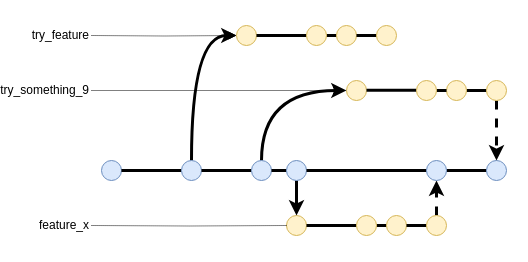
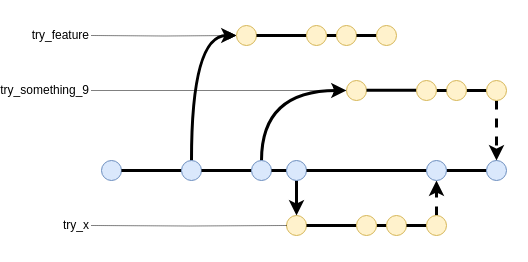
  <mxCell id="0" />
  <mxCell id="1" parent="0" />
  <mxCell id="2" value="" style="endArrow=none;html=1;rounded=0;strokeWidth=3;" edge="1" parent="1" target="3"><mxGeometry width="50" height="50" relative="1" as="geometry"><mxPoint x="120" y="170" as="sourcePoint" /><mxPoint x="640" y="170" as="targetPoint" /></mxGeometry></mxCell>
  <mxCell id="3" value="" style="ellipse;whiteSpace=wrap;html=1;aspect=fixed;fillColor=#dae8fc;strokeColor=#6c8ebf;" vertex="1" parent="1"><mxGeometry x="90" y="160" width="20" height="20" as="geometry" /></mxCell>
  <mxCell id="4" value="" style="endArrow=none;html=1;rounded=0;strokeWidth=3;" edge="1" parent="1" source="3" target="6"><mxGeometry width="50" height="50" relative="1" as="geometry"><mxPoint x="110" y="170" as="sourcePoint" /><mxPoint x="640" y="170" as="targetPoint" /></mxGeometry></mxCell>
  <mxCell id="5" style="edgeStyle=orthogonalEdgeStyle;rounded=0;orthogonalLoop=1;jettySize=auto;html=1;exitX=0.5;exitY=0;exitDx=0;exitDy=0;entryX=0;entryY=0.5;entryDx=0;entryDy=0;curved=1;strokeWidth=3;" edge="1" parent="1" source="6" target="9"><mxGeometry relative="1" as="geometry" /></mxCell>
  <mxCell id="6" value="" style="ellipse;whiteSpace=wrap;html=1;aspect=fixed;fillColor=#dae8fc;strokeColor=#6c8ebf;" vertex="1" parent="1"><mxGeometry x="170" y="160" width="20" height="20" as="geometry" /></mxCell>
  <mxCell id="7" value="" style="endArrow=none;html=1;rounded=0;strokeWidth=3;" edge="1" parent="1" source="45" target="8"><mxGeometry width="50" height="50" relative="1" as="geometry"><mxPoint x="220" y="170" as="sourcePoint" /><mxPoint x="640" y="170" as="targetPoint" /></mxGeometry></mxCell>
  <mxCell id="8" value="" style="ellipse;whiteSpace=wrap;html=1;aspect=fixed;fillColor=#dae8fc;strokeColor=#6c8ebf;" vertex="1" parent="1"><mxGeometry x="475" y="160" width="20" height="20" as="geometry" /></mxCell>
  <mxCell id="9" value="" style="ellipse;whiteSpace=wrap;html=1;aspect=fixed;fillColor=#fff2cc;strokeColor=#d6b656;" vertex="1" parent="1"><mxGeometry x="225" y="25" width="20" height="20" as="geometry" /></mxCell>
  <mxCell id="10" style="edgeStyle=orthogonalEdgeStyle;rounded=0;orthogonalLoop=1;jettySize=auto;html=1;exitX=1;exitY=0.5;exitDx=0;exitDy=0;entryX=0;entryY=0.5;entryDx=0;entryDy=0;dashed=1;dashPattern=1 1;" edge="1" parent="1" target="9"><mxGeometry relative="1" as="geometry"><mxPoint x="80" y="35" as="sourcePoint" /></mxGeometry></mxCell>
  <mxCell id="11" value="try_feature" style="text;html=1;align=right;verticalAlign=middle;whiteSpace=wrap;rounded=0;" vertex="1" parent="1"><mxGeometry x="20" y="20" width="60" height="30" as="geometry" /></mxCell>
  <mxCell id="12" value="" style="endArrow=none;html=1;rounded=0;strokeWidth=3;" edge="1" parent="1" source="15" target="13"><mxGeometry width="50" height="50" relative="1" as="geometry"><mxPoint x="245" y="35" as="sourcePoint" /><mxPoint x="715" y="35" as="targetPoint" /></mxGeometry></mxCell>
  <mxCell id="13" value="" style="ellipse;whiteSpace=wrap;html=1;aspect=fixed;fillColor=#fff2cc;strokeColor=#d6b656;" vertex="1" parent="1"><mxGeometry x="325" y="25" width="20" height="20" as="geometry" /></mxCell>
  <mxCell id="14" value="" style="endArrow=none;html=1;rounded=0;strokeWidth=3;" edge="1" parent="1" source="9" target="15"><mxGeometry width="50" height="50" relative="1" as="geometry"><mxPoint x="245" y="35" as="sourcePoint" /><mxPoint x="325" y="35" as="targetPoint" /></mxGeometry></mxCell>
  <mxCell id="15" value="" style="ellipse;whiteSpace=wrap;html=1;aspect=fixed;fillColor=#fff2cc;strokeColor=#d6b656;" vertex="1" parent="1"><mxGeometry x="295" y="25" width="20" height="20" as="geometry" /></mxCell>
  <mxCell id="16" value="" style="endArrow=none;html=1;rounded=0;strokeWidth=3;" edge="1" parent="1" source="13" target="17"><mxGeometry width="50" height="50" relative="1" as="geometry"><mxPoint x="345" y="35" as="sourcePoint" /><mxPoint x="715" y="35" as="targetPoint" /></mxGeometry></mxCell>
  <mxCell id="17" value="" style="ellipse;whiteSpace=wrap;html=1;aspect=fixed;fillColor=#fff2cc;strokeColor=#d6b656;" vertex="1" parent="1"><mxGeometry x="365" y="25" width="20" height="20" as="geometry" /></mxCell>
  <mxCell id="18" value="" style="ellipse;whiteSpace=wrap;html=1;aspect=fixed;fillColor=#fff2cc;strokeColor=#d6b656;" vertex="1" parent="1"><mxGeometry x="335" y="80" width="20" height="20" as="geometry" /></mxCell>
  <mxCell id="19" style="edgeStyle=orthogonalEdgeStyle;rounded=0;orthogonalLoop=1;jettySize=auto;html=1;exitX=1;exitY=0.5;exitDx=0;exitDy=0;dashed=1;dashPattern=1 1;" edge="1" parent="1" source="20"><mxGeometry relative="1" as="geometry"><mxPoint x="330" y="90" as="targetPoint" /></mxGeometry></mxCell>
  <mxCell id="20" value="try_something_9" style="text;html=1;align=right;verticalAlign=middle;whiteSpace=wrap;rounded=0;" vertex="1" parent="1"><mxGeometry x="20" y="75" width="60" height="30" as="geometry" /></mxCell>
  <mxCell id="21" style="edgeStyle=orthogonalEdgeStyle;rounded=0;orthogonalLoop=1;jettySize=auto;html=1;exitX=1;exitY=0.5;exitDx=0;exitDy=0;entryX=0;entryY=0.5;entryDx=0;entryDy=0;endArrow=none;endFill=0;strokeWidth=3;" edge="1" parent="1" source="22" target="27"><mxGeometry relative="1" as="geometry" /></mxCell>
  <mxCell id="22" value="" style="ellipse;whiteSpace=wrap;html=1;aspect=fixed;fillColor=#fff2cc;strokeColor=#d6b656;" vertex="1" parent="1"><mxGeometry x="435" y="80" width="20" height="20" as="geometry" /></mxCell>
  <mxCell id="23" value="" style="endArrow=none;html=1;rounded=0;strokeWidth=3;" edge="1" parent="1"><mxGeometry width="50" height="50" relative="1" as="geometry"><mxPoint x="355" y="89.66" as="sourcePoint" /><mxPoint x="405" y="89.66" as="targetPoint" /></mxGeometry></mxCell>
  <mxCell id="24" style="edgeStyle=orthogonalEdgeStyle;rounded=0;orthogonalLoop=1;jettySize=auto;html=1;exitX=1;exitY=0.5;exitDx=0;exitDy=0;entryX=0;entryY=0.5;entryDx=0;entryDy=0;endArrow=none;endFill=0;strokeWidth=3;" edge="1" parent="1" source="25" target="22"><mxGeometry relative="1" as="geometry" /></mxCell>
  <mxCell id="25" value="" style="ellipse;whiteSpace=wrap;html=1;aspect=fixed;fillColor=#fff2cc;strokeColor=#d6b656;" vertex="1" parent="1"><mxGeometry x="405" y="80" width="20" height="20" as="geometry" /></mxCell>
  <mxCell id="26" style="edgeStyle=orthogonalEdgeStyle;rounded=0;orthogonalLoop=1;jettySize=auto;html=1;exitX=0.5;exitY=1;exitDx=0;exitDy=0;strokeWidth=3;dashed=1;" edge="1" parent="1" source="27" target="8"><mxGeometry relative="1" as="geometry" /></mxCell>
  <mxCell id="27" value="" style="ellipse;whiteSpace=wrap;html=1;aspect=fixed;fillColor=#fff2cc;strokeColor=#d6b656;" vertex="1" parent="1"><mxGeometry x="475" y="80" width="20" height="20" as="geometry" /></mxCell>
  <mxCell id="28" value="" style="endArrow=none;html=1;rounded=0;strokeWidth=3;" edge="1" parent="1" source="6" target="30"><mxGeometry width="50" height="50" relative="1" as="geometry"><mxPoint x="220" y="170" as="sourcePoint" /><mxPoint x="470" y="170" as="targetPoint" /></mxGeometry></mxCell>
  <mxCell id="29" style="edgeStyle=orthogonalEdgeStyle;rounded=0;orthogonalLoop=1;jettySize=auto;html=1;exitX=0.5;exitY=0;exitDx=0;exitDy=0;entryX=0;entryY=0.5;entryDx=0;entryDy=0;curved=1;strokeWidth=3;" edge="1" parent="1" source="30" target="18"><mxGeometry relative="1" as="geometry" /></mxCell>
  <mxCell id="30" value="" style="ellipse;whiteSpace=wrap;html=1;aspect=fixed;fillColor=#dae8fc;strokeColor=#6c8ebf;" vertex="1" parent="1"><mxGeometry x="240" y="160" width="20" height="20" as="geometry" /></mxCell>
  <mxCell id="31" value="" style="ellipse;whiteSpace=wrap;html=1;aspect=fixed;fillColor=#fff2cc;strokeColor=#d6b656;" vertex="1" parent="1"><mxGeometry x="275" y="215" width="20" height="20" as="geometry" /></mxCell>
  <mxCell id="32" style="edgeStyle=orthogonalEdgeStyle;rounded=0;orthogonalLoop=1;jettySize=auto;html=1;exitX=1;exitY=0.5;exitDx=0;exitDy=0;entryX=0;entryY=0.5;entryDx=0;entryDy=0;dashed=1;dashPattern=1 1;endArrow=none;endFill=0;" edge="1" parent="1" target="31"><mxGeometry relative="1" as="geometry"><mxPoint x="80" y="225" as="sourcePoint" /></mxGeometry></mxCell>
  <mxCell id="33" value="" style="endArrow=none;html=1;rounded=0;strokeWidth=3;" edge="1" parent="1" source="36" target="34"><mxGeometry width="50" height="50" relative="1" as="geometry"><mxPoint x="295" y="225" as="sourcePoint" /><mxPoint x="765" y="225" as="targetPoint" /></mxGeometry></mxCell>
  <mxCell id="34" value="" style="ellipse;whiteSpace=wrap;html=1;aspect=fixed;fillColor=#fff2cc;strokeColor=#d6b656;" vertex="1" parent="1"><mxGeometry x="375" y="215" width="20" height="20" as="geometry" /></mxCell>
  <mxCell id="35" value="" style="endArrow=none;html=1;rounded=0;strokeWidth=3;" edge="1" parent="1" source="31" target="36"><mxGeometry width="50" height="50" relative="1" as="geometry"><mxPoint x="295" y="225" as="sourcePoint" /><mxPoint x="375" y="225" as="targetPoint" /></mxGeometry></mxCell>
  <mxCell id="36" value="" style="ellipse;whiteSpace=wrap;html=1;aspect=fixed;fillColor=#fff2cc;strokeColor=#d6b656;" vertex="1" parent="1"><mxGeometry x="345" y="215" width="20" height="20" as="geometry" /></mxCell>
  <mxCell id="37" value="" style="endArrow=none;html=1;rounded=0;strokeWidth=3;" edge="1" parent="1" source="34" target="39"><mxGeometry width="50" height="50" relative="1" as="geometry"><mxPoint x="395" y="225" as="sourcePoint" /><mxPoint x="765" y="225" as="targetPoint" /></mxGeometry></mxCell>
  <mxCell id="38" style="edgeStyle=orthogonalEdgeStyle;rounded=0;orthogonalLoop=1;jettySize=auto;html=1;exitX=0.5;exitY=0;exitDx=0;exitDy=0;entryX=0.5;entryY=1;entryDx=0;entryDy=0;strokeWidth=3;dashed=1;" edge="1" parent="1" source="39" target="45"><mxGeometry relative="1" as="geometry" /></mxCell>
  <mxCell id="39" value="" style="ellipse;whiteSpace=wrap;html=1;aspect=fixed;fillColor=#fff2cc;strokeColor=#d6b656;" vertex="1" parent="1"><mxGeometry x="415" y="215" width="20" height="20" as="geometry" /></mxCell>
- <mxCell id="40" value="feature_x" style="text;html=1;align=right;verticalAlign=middle;whiteSpace=wrap;rounded=0;" vertex="1" parent="1"><mxGeometry x="20" y="210" width="60" height="30" as="geometry" /></mxCell>
+ <mxCell id="40" value="try_x" style="text;html=1;align=right;verticalAlign=middle;whiteSpace=wrap;rounded=0;" vertex="1" parent="1"><mxGeometry x="20" y="210" width="60" height="30" as="geometry" /></mxCell>
  <mxCell id="41" value="" style="endArrow=none;html=1;rounded=0;strokeWidth=3;" edge="1" parent="1" source="30" target="43"><mxGeometry width="50" height="50" relative="1" as="geometry"><mxPoint x="260" y="170" as="sourcePoint" /><mxPoint x="475" y="170" as="targetPoint" /></mxGeometry></mxCell>
  <mxCell id="42" style="edgeStyle=orthogonalEdgeStyle;rounded=0;orthogonalLoop=1;jettySize=auto;html=1;exitX=0.5;exitY=1;exitDx=0;exitDy=0;entryX=0.5;entryY=0;entryDx=0;entryDy=0;strokeWidth=3;" edge="1" parent="1" source="43" target="31"><mxGeometry relative="1" as="geometry" /></mxCell>
  <mxCell id="43" value="" style="ellipse;whiteSpace=wrap;html=1;aspect=fixed;fillColor=#dae8fc;strokeColor=#6c8ebf;" vertex="1" parent="1"><mxGeometry x="275" y="160" width="20" height="20" as="geometry" /></mxCell>
  <mxCell id="44" value="" style="endArrow=none;html=1;rounded=0;strokeWidth=3;" edge="1" parent="1" source="43" target="45"><mxGeometry width="50" height="50" relative="1" as="geometry"><mxPoint x="295" y="170" as="sourcePoint" /><mxPoint x="475" y="170" as="targetPoint" /></mxGeometry></mxCell>
  <mxCell id="45" value="" style="ellipse;whiteSpace=wrap;html=1;aspect=fixed;fillColor=#dae8fc;strokeColor=#6c8ebf;" vertex="1" parent="1"><mxGeometry x="415" y="160" width="20" height="20" as="geometry" /></mxCell>
